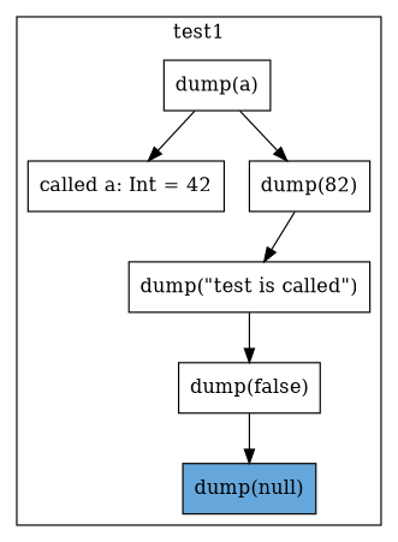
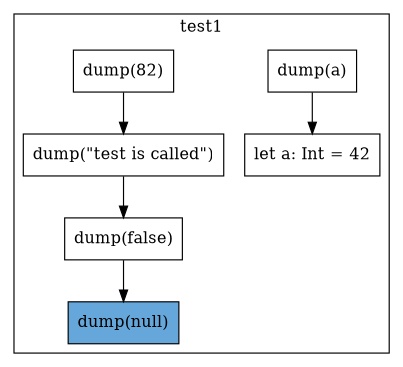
  digraph {
    node [shape=box]
-   n1 [label="called a: Int = 42"]
+   n1 [label="let a: Int = 42"]
    n2 [label="dump(a)"]
    n3 [label="dump(82)"]
    n4 [label="dump(\"test is called\")"]
    n5 [label="dump(false)"]
    n6 [fillcolor="#66A7DB" label="dump(null)" style=filled]
    subgraph cluster_1 {
      label=test1
      n1
      n2
      n3
      n4
      n5
      n6
    }
    n2 -> n1
-   n2 -> n3
    n3 -> n4
    n4 -> n5
    n5 -> n6
  }
